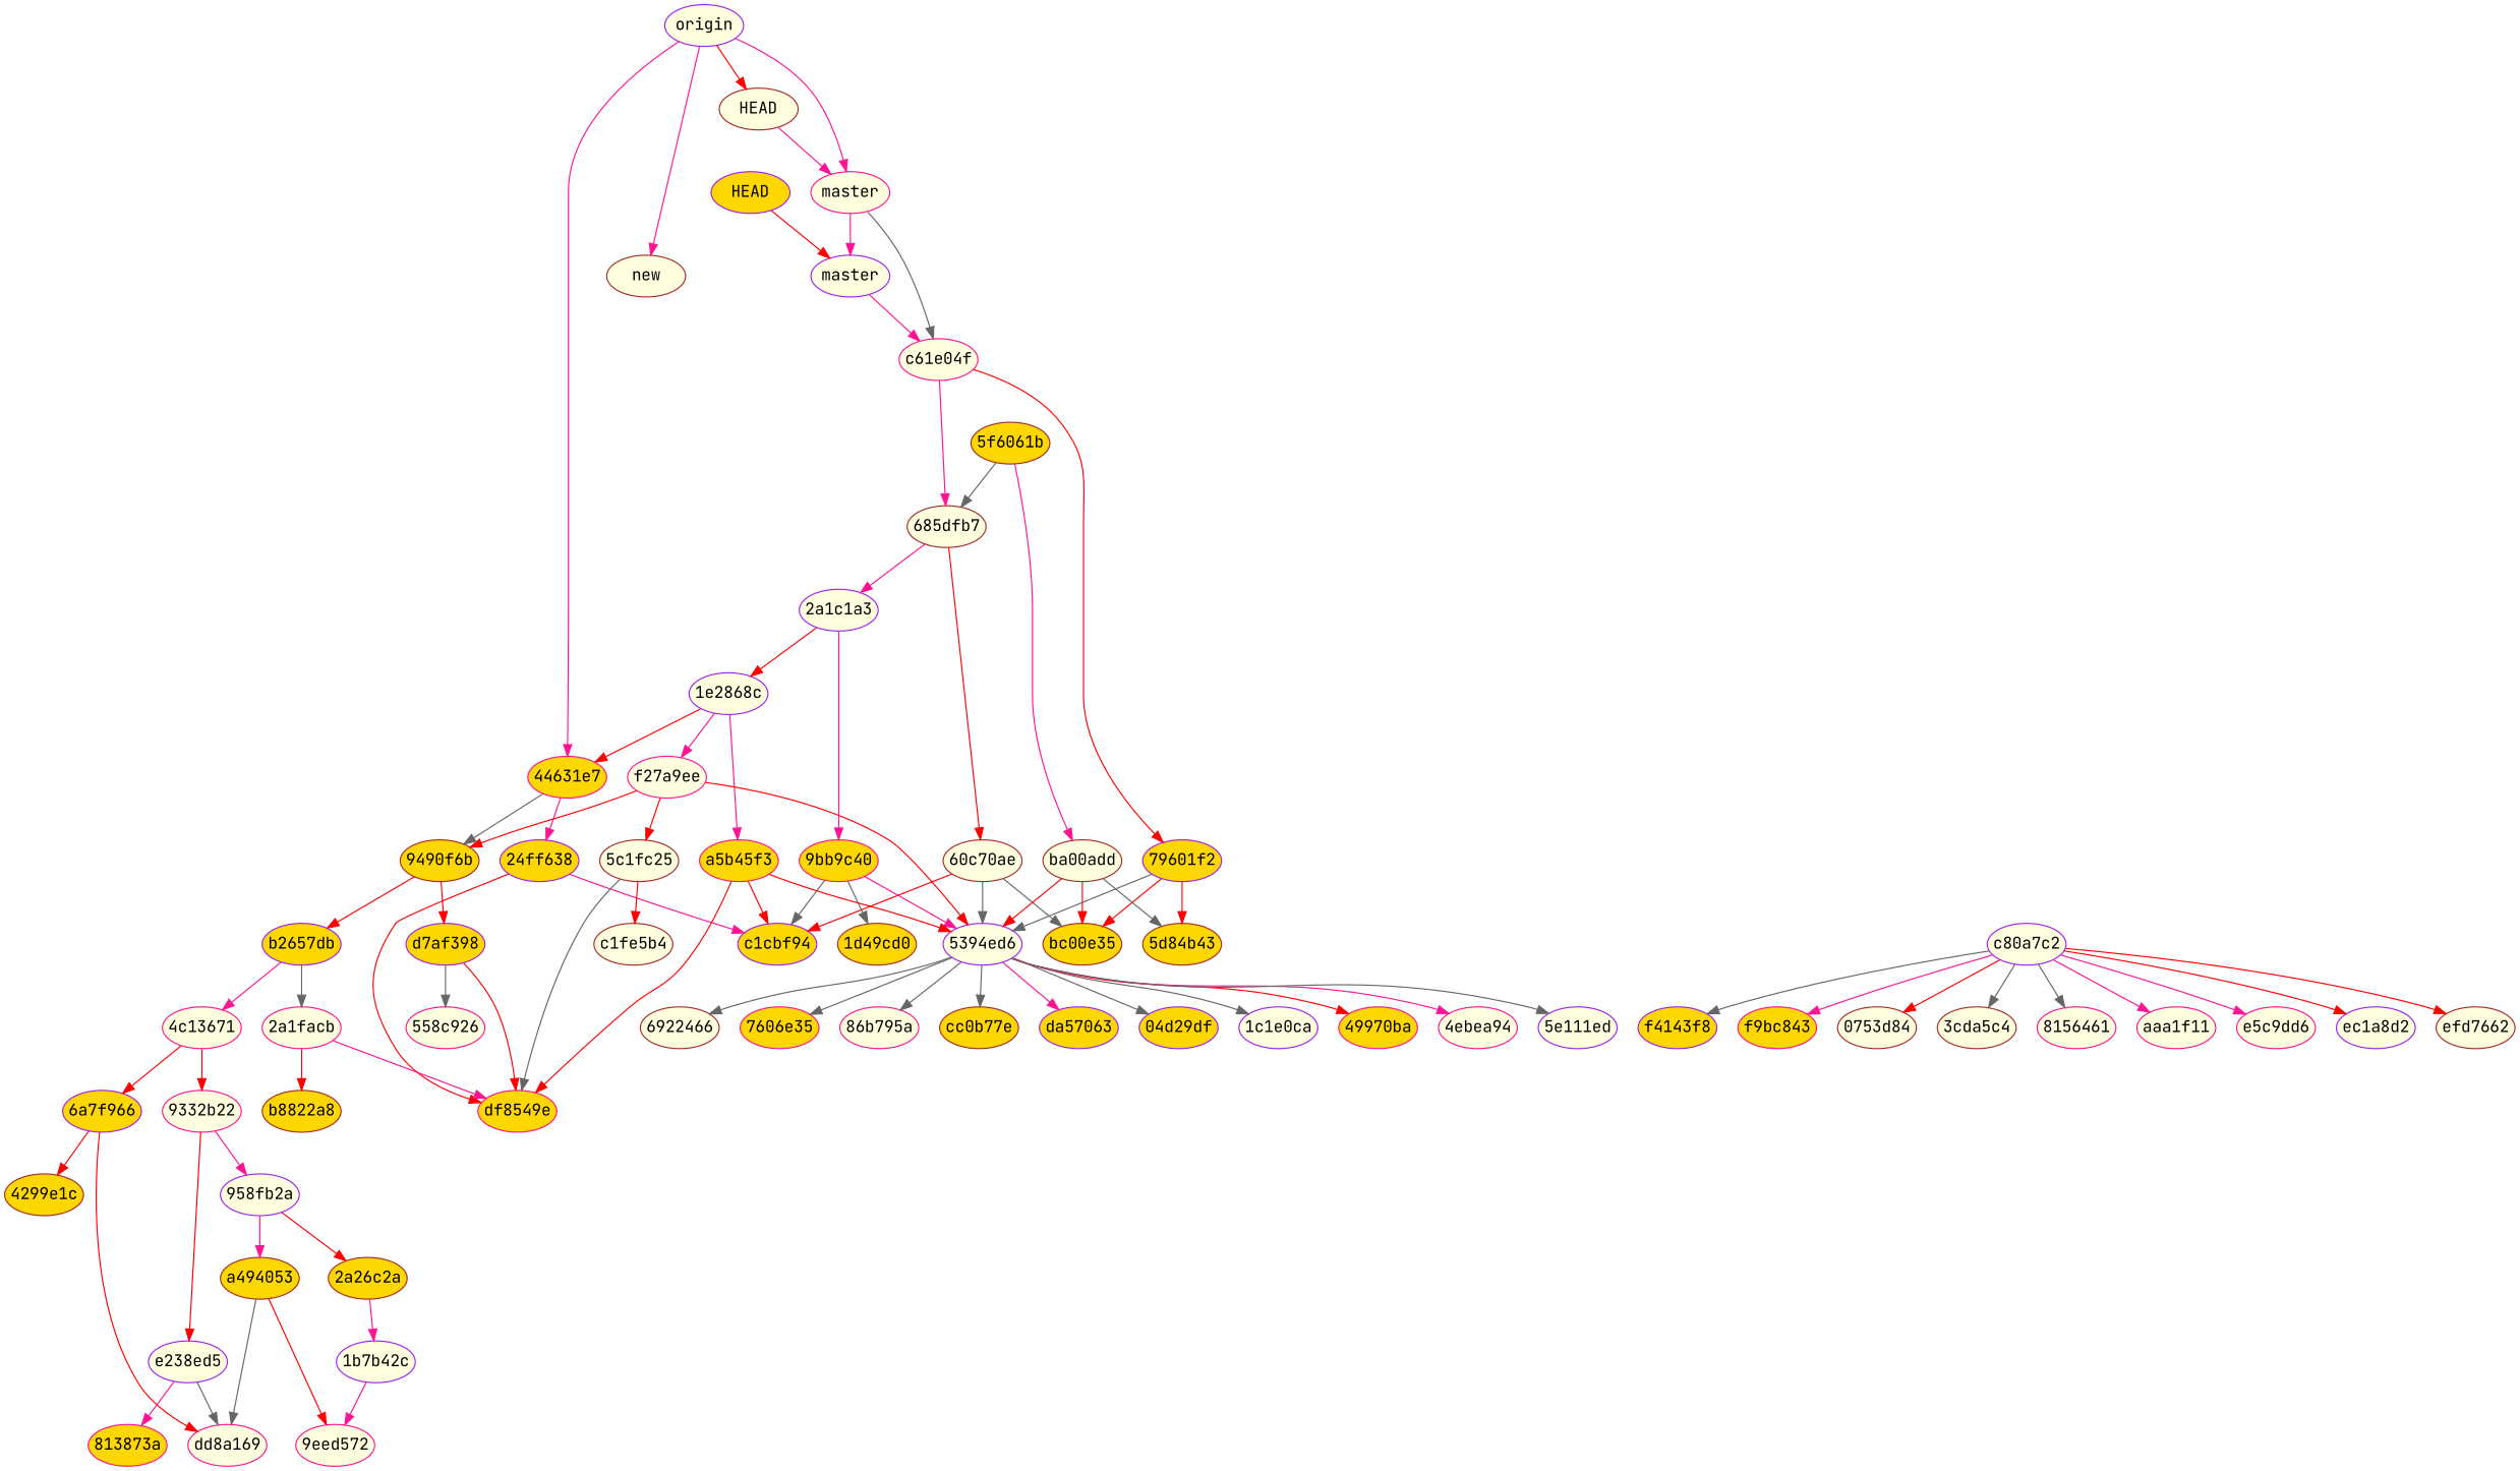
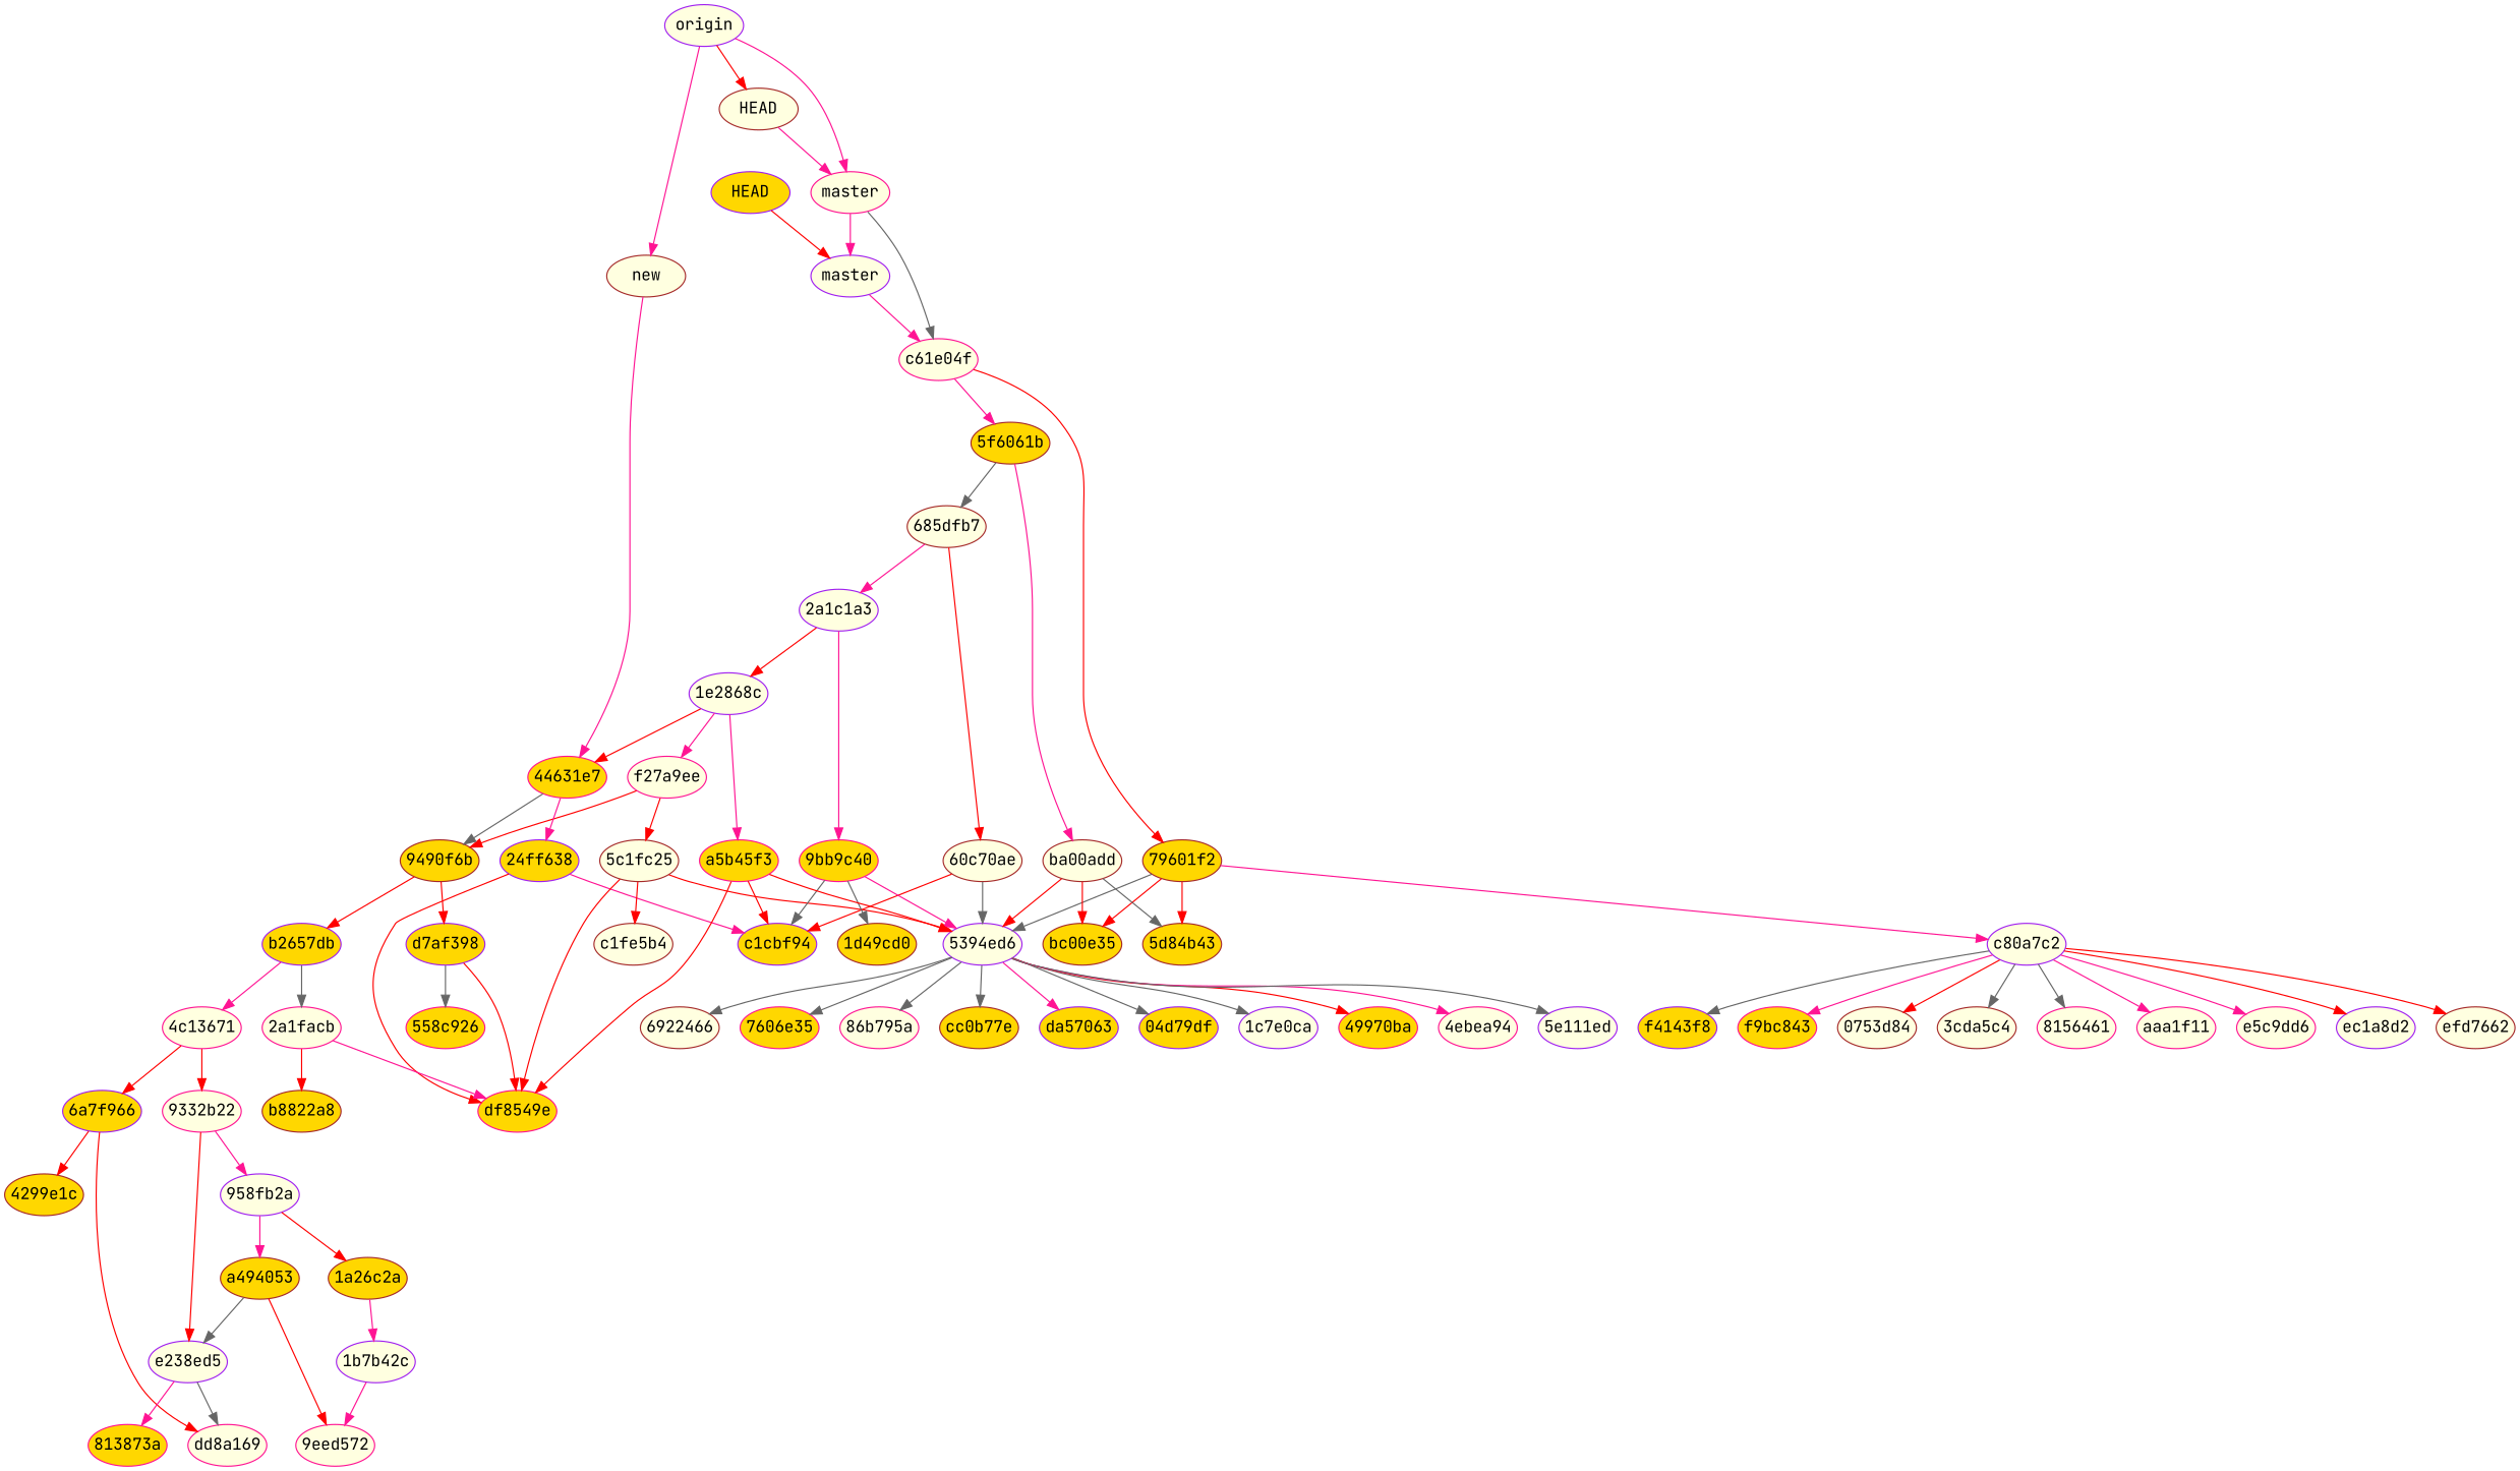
  digraph {
    fontname="JetBrains Mono"
    node [color=brown fillcolor=lightyellow fixedsize=true fontname="JetBrains Mono" style=filled]
    edge [color=red fontname="JetBrains Mono"]
-   n1 [color=purple fillcolor=gold label="04d29df" width=0.95]
+   n1 [color=purple fillcolor=gold label="04d79df" width=0.95]
    n2 [label="0753d84" width=0.95]
-   n3 [color=purple label="1c1e0ca" width=0.95]
+   n3 [color=purple label="1c7e0ca" width=0.95]
    n4 [fillcolor=gold label="1d49cd0" width=0.95]
    n5 [label="3cda5c4" width=0.95]
    n6 [fillcolor=gold label="4299e1c" width=0.95]
    n7 [color=deeppink fillcolor=gold label="49970ba" width=0.95]
    n8 [color=deeppink label="4ebea94" width=0.95]
-   n9 [color=deeppink label="558c926" width=0.95]
+   n9 [color=deeppink fillcolor=gold label="558c926" width=0.95]
    n10 [fillcolor=gold label="5d84b43" width=0.95]
    n11 [color=purple label="5e111ed" width=0.95]
    n12 [label=6922466 width=0.95]
    n13 [color=deeppink fillcolor=gold label="7606e35" width=0.95]
    n14 [color=deeppink fillcolor=gold label="813873a" width=0.95]
    n15 [color=deeppink label=8156461 width=0.95]
    n16 [color=deeppink label="86b795a" width=0.95]
    n17 [color=deeppink label="9eed572" width=0.95]
    n18 [color=deeppink label=aaa1f11 width=0.95]
    n19 [fillcolor=gold label=b8822a8 width=0.95]
    n20 [fillcolor=gold label=bc00e35 width=0.95]
    n21 [color=purple fillcolor=gold label=c1cbf94 width=0.95]
    n22 [label=c1fe5b4 width=0.95]
    n23 [fillcolor=gold label=cc0b77e width=0.95]
    n24 [color=purple fillcolor=gold label=da57063 width=0.95]
    n25 [color=deeppink label=dd8a169 width=0.95]
    n26 [color=deeppink fillcolor=gold label=df8549e width=0.95]
    n27 [color=deeppink label=e5c9dd6 width=0.95]
    n28 [color=purple label=ec1a8d2 width=0.95]
    n29 [label=efd7662 width=0.95]
    n30 [color=purple fillcolor=gold label=f4143f8 width=0.95]
    n31 [color=deeppink fillcolor=gold label=f9bc843 width=0.95]
    n32 [color=purple label="1b7b42c" width=0.95]
    n33 [color=purple fillcolor=gold label="24ff638" width=0.95]
    n34 [color=deeppink label="2a1facb" width=0.95]
    n35 [color=purple label="5394ed6" width=0.95]
    n36 [label="5c1fc25" width=0.95]
    n37 [label="60c70ae" width=0.95]
    n38 [color=purple fillcolor=gold label="6a7f966" width=0.95]
-   n39 [color=purple fillcolor=gold label="79601f2" width=0.95]
+   n39 [fillcolor=gold label="79601f2" width=0.95]
    n40 [color=purple label=c80a7c2 width=0.95]
    n41 [color=deeppink fillcolor=gold label="9bb9c40" width=0.95]
    n42 [fillcolor=gold label=a494053 width=0.95]
    n43 [color=deeppink fillcolor=gold label=a5b45f3 width=0.95]
    n44 [label=ba00add width=0.95]
    n45 [color=purple fillcolor=gold label=d7af398 width=0.95]
    n46 [color=purple label=e238ed5 width=0.95]
-   n47 [fillcolor=gold label="2a26c2a" width=0.95]
+   n47 [fillcolor=gold label="1a26c2a" width=0.95]
    n48 [color=purple label="1e2868c" width=0.95]
    n49 [color=deeppink label=f27a9ee width=0.95]
    n50 [color=deeppink fillcolor=gold label="44631e7" width=0.95]
    n51 [fillcolor=gold label="9490f6b" width=0.95]
    n52 [color=purple fillcolor=gold label=b2657db width=0.95]
    n53 [color=purple label="2a1c1a3" width=0.95]
    n54 [color=deeppink label="4c13671" width=0.95]
    n55 [color=deeppink label="9332b22" width=0.95]
    n56 [color=purple label="958fb2a" width=0.95]
    n57 [fillcolor=gold label="5f6061b" width=0.95]
    n58 [label="685dfb7" width=0.95]
    n59 [color=deeppink label=c61e04f width=0.95]
    n60 [color=purple label=master width=0.95]
    n61 [color=purple fillcolor=gold label=HEAD width=0.95]
    n62 [color=deeppink label=master width=0.95]
    n63 [label=new width=0.95]
    n64 [label=HEAD width=0.95]
    n65 [color=purple label=origin width=0.95]
    n32 -> n17 [color=deeppink]
    n33 -> n21 [color=deeppink]
    n33 -> n26
    n34 -> n19
    n34 -> n26 [color=deeppink]
    n35 -> n1 [color=gray40]
    n35 -> n3 [color=gray40]
    n35 -> n7
    n35 -> n8 [color=deeppink]
    n35 -> n11 [color=gray40]
    n35 -> n12 [color=gray40]
    n35 -> n13 [color=gray40]
    n35 -> n16 [color=gray40]
    n35 -> n23 [color=gray40]
    n35 -> n24 [color=deeppink]
    n36 -> n22
-   n36 -> n26 [color=gray40]
-   n49 -> n35
-   n37 -> n20 [color=gray40]
+   n36 -> n26
+   n36 -> n35
    n37 -> n21
    n37 -> n35 [color=gray40]
    n38 -> n6
    n38 -> n25
    n39 -> n10
    n39 -> n20
    n39 -> n35 [color=gray40]
+   n39 -> n40 [color=deeppink]
    n40 -> n2
    n40 -> n5 [color=gray40]
    n40 -> n15 [color=gray40]
    n40 -> n18 [color=deeppink]
    n40 -> n27 [color=deeppink]
    n40 -> n28
    n40 -> n29
    n40 -> n30 [color=gray40]
    n40 -> n31 [color=deeppink]
    n41 -> n4 [color=gray40]
    n41 -> n21 [color=gray40]
    n41 -> n35 [color=deeppink]
    n42 -> n17
-   n42 -> n25 [color=gray40]
+   n42 -> n46 [color=gray40]
    n43 -> n21
    n43 -> n26
    n43 -> n35
    n44 -> n10 [color=gray40]
    n44 -> n20
    n44 -> n35
    n45 -> n9 [color=gray40]
    n45 -> n26
    n46 -> n14 [color=deeppink]
    n46 -> n25 [color=gray40]
    n47 -> n32 [color=deeppink]
    n48 -> n43 [color=deeppink]
    n48 -> n49 [color=deeppink]
    n48 -> n50
    n49 -> n36
    n49 -> n51
    n50 -> n33 [color=deeppink]
    n50 -> n51 [color=gray40]
    n51 -> n45
    n51 -> n52
    n52 -> n34 [color=gray40]
    n52 -> n54 [color=deeppink]
    n53 -> n41 [color=deeppink]
    n53 -> n48
    n54 -> n38
    n54 -> n55
    n55 -> n46
    n55 -> n56 [color=deeppink]
    n56 -> n42 [color=deeppink]
    n56 -> n47
    n57 -> n44 [color=deeppink]
    n57 -> n58 [color=gray40]
    n58 -> n37
    n58 -> n53 [color=deeppink]
    n59 -> n39
-   n59 -> n58 [color=deeppink]
+   n59 -> n57 [color=deeppink]
    n60 -> n59 [color=deeppink]
    n61 -> n60
    n62 -> n59 [color=gray40]
    n62 -> n60 [color=deeppink]
-   n65 -> n50 [color=deeppink]
+   n63 -> n50 [color=deeppink]
    n64 -> n62 [color=deeppink]
    n65 -> n62 [color=deeppink]
    n65 -> n63 [color=deeppink]
    n65 -> n64
  }
